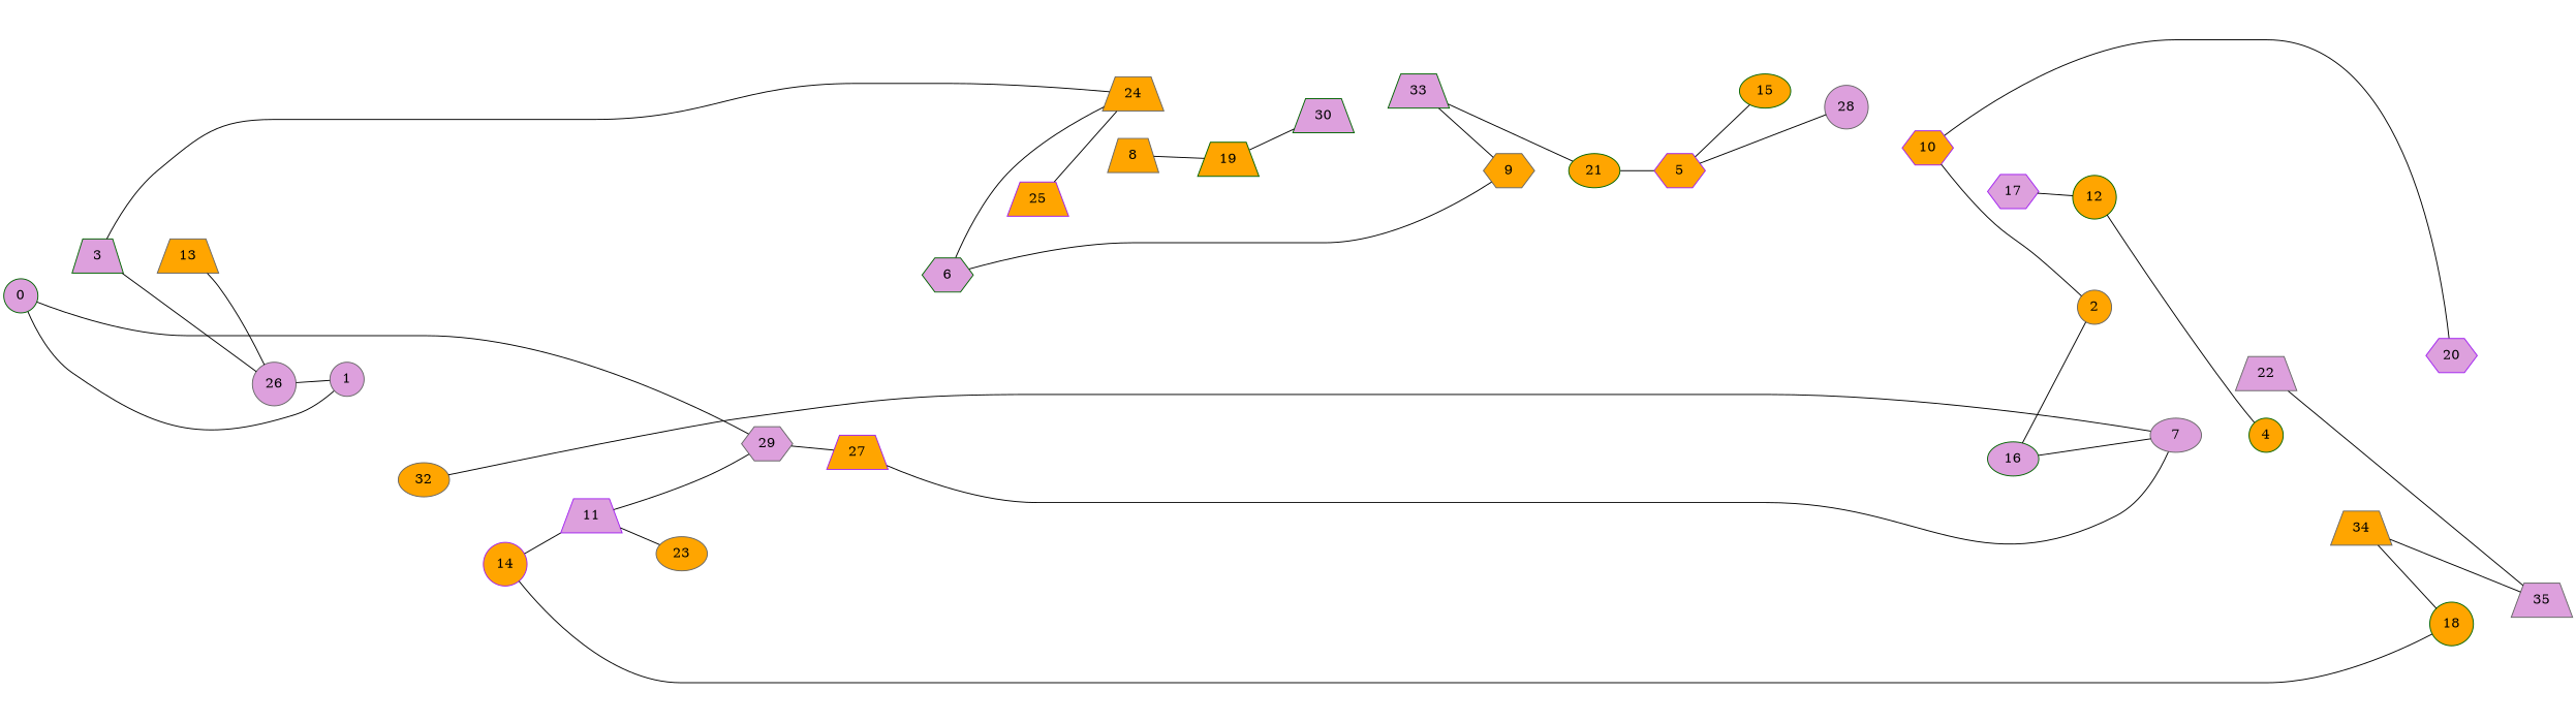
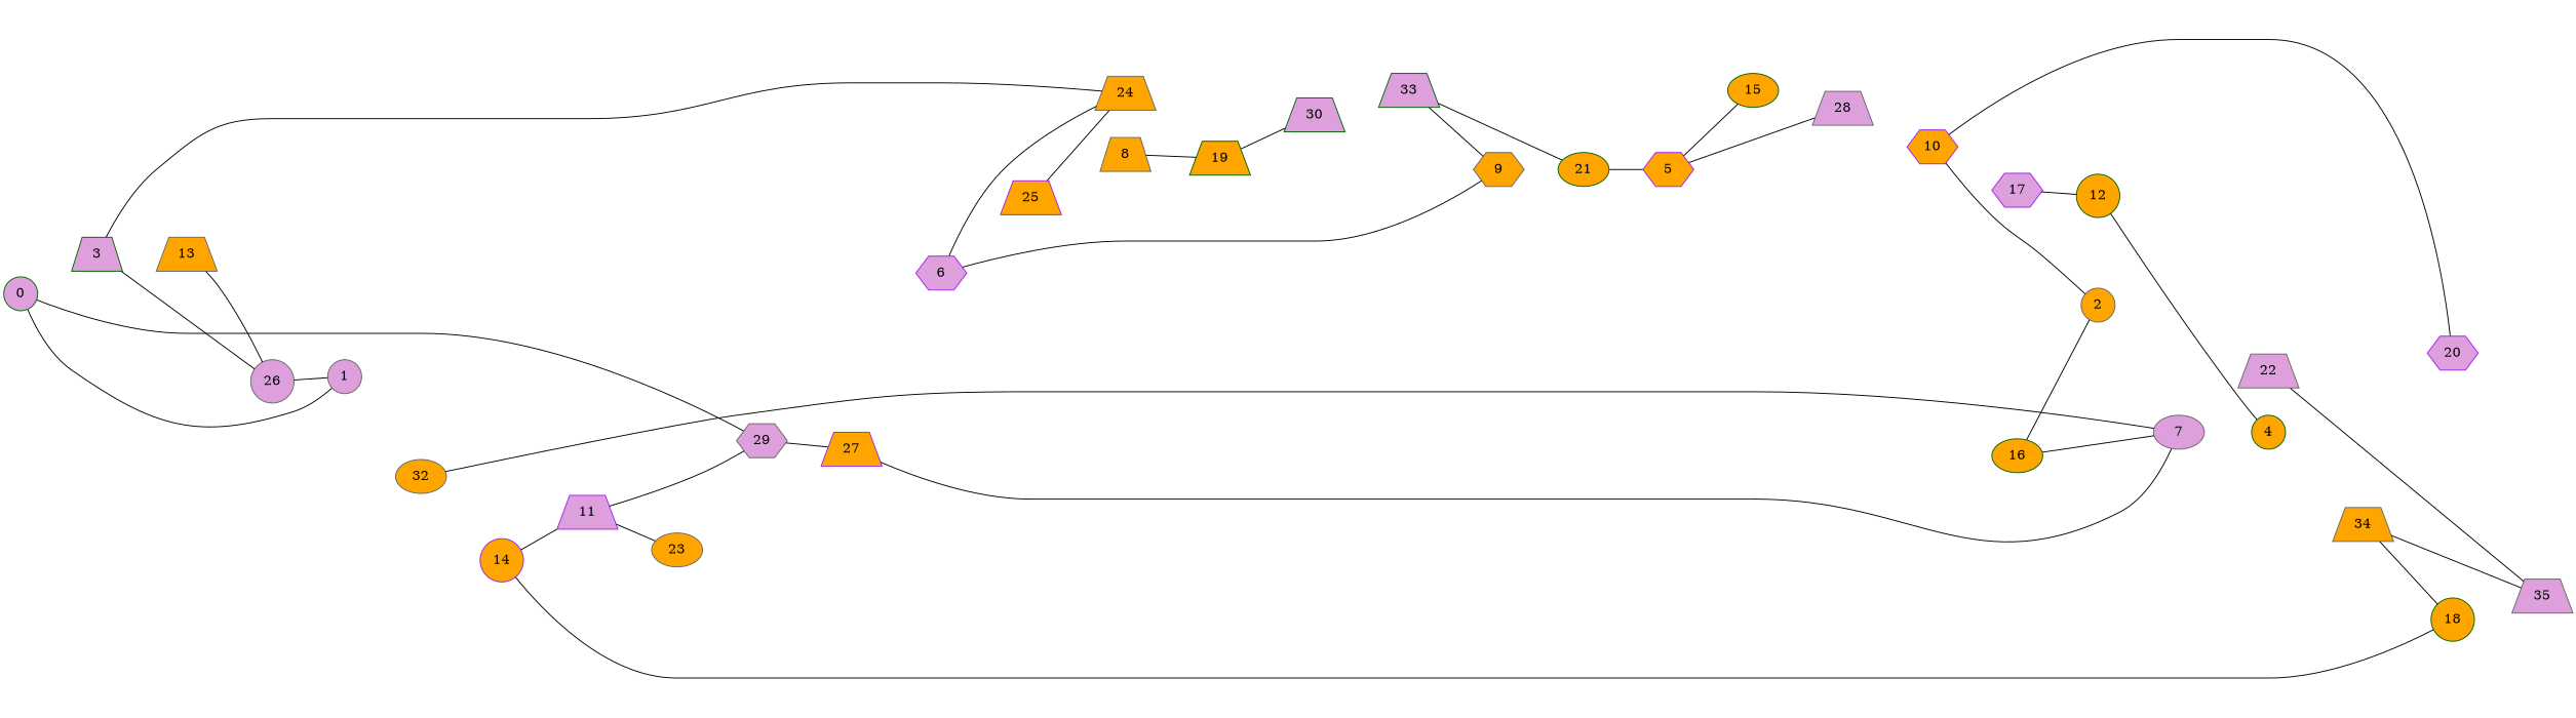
  graph {
    rankdir=LR
    node [color=gray40 fillcolor=orange shape=trapezium style=filled]
    edge [color=transparent]
    0 [color=darkgreen fillcolor=plum shape=circle]
    3 [color=darkgreen fillcolor=plum]
    26 [fillcolor=plum shape=circle]
    29 [fillcolor=plum shape=hexagon]
    13
    24
    1 [fillcolor=plum shape=circle]
    27 [color=purple]
    11 [color=purple fillcolor=plum]
    32 [shape=ellipse]
    14 [color=purple shape=circle]
    22 [fillcolor=plum]
    2 [shape=circle]
-   6 [color=darkgreen fillcolor=plum shape=hexagon]
+   6 [color=purple fillcolor=plum shape=hexagon]
    21 [color=darkgreen shape=ellipse]
    25 [color=purple]
    5 [color=purple shape=hexagon]
    15 [color=darkgreen shape=ellipse]
    33 [color=darkgreen fillcolor=plum]
    7 [fillcolor=plum shape=ellipse]
    23 [shape=ellipse]
-   16 [color=darkgreen fillcolor=plum shape=ellipse]
+   16 [color=darkgreen shape=ellipse]
    4 [color=darkgreen shape=circle]
    12 [color=darkgreen shape=circle]
    20 [color=purple fillcolor=plum shape=hexagon]
    34
-   28 [fillcolor=plum shape=circle]
+   28 [fillcolor=plum]
    10 [color=purple shape=hexagon]
    18 [color=darkgreen shape=circle]
    30 [color=darkgreen fillcolor=plum]
    8
    17 [color=purple fillcolor=plum shape=hexagon]
    19 [color=darkgreen]
    9 [shape=hexagon]
    35 [fillcolor=plum]
    0 -- 3
    0 -- 26
    0 -- 29 [color=""]
    3 -- 13
    3 -- 24 [color=""]
    26 -- 3 [color=""]
    26 -- 1 [color=""]
    29 -- 1
    29 -- 27 [color=""]
    29 -- 11 [color=""]
    13 -- 26 [color=""]
    13 -- 1
    13 -- 32
    13 -- 25
    24 -- 0
    24 -- 6 [color=""]
    1 -- 0 [color=""]
    1 -- 32
    27 -- 6
    27 -- 7 [color=""]
    27 -- 23
    27 -- 16
    11 -- 1
    11 -- 32
    11 -- 23 [color=""]
    32 -- 14
    32 -- 22
    14 -- 11 [color=""]
    14 -- 23
    22 -- 20
    22 -- 34
    22 -- 35 [color=""]
    2 -- 27
    2 -- 6
    2 -- 21
    6 -- 0
    6 -- 29
    6 -- 21
    6 -- 25
    21 -- 5 [color=""]
    21 -- 15
    21 -- 33 [color=""]
    25 -- 3
    25 -- 24 [color=""]
    25 -- 8
    5 -- 2
    5 -- 15 [color=""]
    5 -- 28 [color=""]
    15 -- 33
    15 -- 28
    15 -- 30
    33 -- 9 [color=""]
    7 -- 32 [color=""]
    7 -- 23
    7 -- 4
    7 -- 17
    23 -- 29
    23 -- 4
    23 -- 18
    16 -- 2 [color=""]
    16 -- 7 [color=""]
    4 -- 12 [color=""]
    4 -- 20
    4 -- 34
    12 -- 7
    20 -- 28
    20 -- 10 [color=""]
    34 -- 23
    34 -- 20
    34 -- 18 [color=""]
    28 -- 10
    10 -- 2 [color=""]
    10 -- 5
    10 -- 4
    10 -- 12
    10 -- 17
    18 -- 14 [color=""]
    18 -- 35
    30 -- 33
    30 -- 8
    30 -- 9
    8 -- 13
    8 -- 15
    8 -- 19 [color=""]
    17 -- 2
    17 -- 12 [color=""]
    19 -- 30 [color=""]
    9 -- 6 [color=""]
    9 -- 21
    9 -- 25
    9 -- 19
    35 -- 32
    35 -- 34 [color=""]
  }
